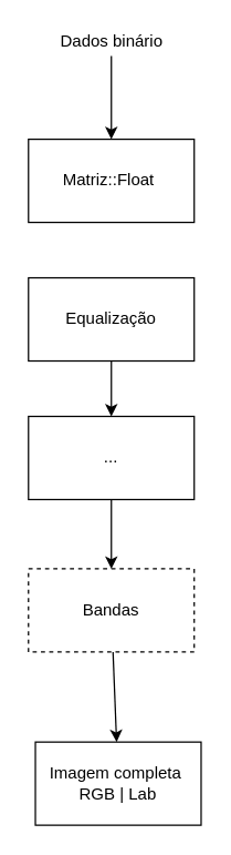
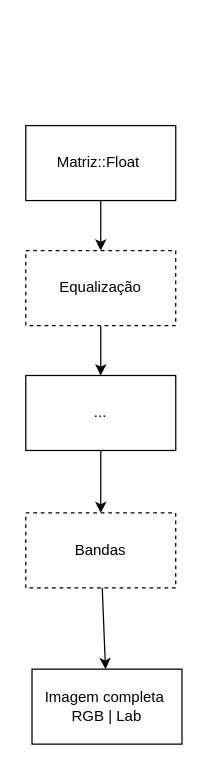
  <mxCell id="0" />
  <mxCell id="1" parent="0" />
- <mxCell id="2" value="" style="edgeStyle=none;html=1;" edge="1" parent="1" source="3" target="5"><mxGeometry relative="1" as="geometry" /></mxCell>
- <mxCell id="3" value="Dados binário" style="text;html=1;align=center;verticalAlign=middle;resizable=0;points=[];autosize=1;strokeColor=none;fillColor=none;" vertex="1" parent="1"><mxGeometry x="35" y="20" width="90" height="20" as="geometry" /></mxCell>
+ <mxCell id="4" value="" style="edgeStyle=none;html=1;" edge="1" parent="1" source="5" target="7"><mxGeometry relative="1" as="geometry" /></mxCell>
  <mxCell id="5" value="Matriz::Float&amp;nbsp;" style="whiteSpace=wrap;html=1;" vertex="1" parent="1"><mxGeometry x="20" y="100" width="120" height="60" as="geometry" /></mxCell>
  <mxCell id="6" value="" style="edgeStyle=none;html=1;" edge="1" parent="1" source="7" target="11"><mxGeometry relative="1" as="geometry" /></mxCell>
- <mxCell id="7" value="Equalização" style="whiteSpace=wrap;html=1;" vertex="1" parent="1"><mxGeometry x="20" y="200" width="120" height="60" as="geometry" /></mxCell>
+ <mxCell id="7" value="Equalização" style="whiteSpace=wrap;html=1;dashed=1;" vertex="1" parent="1"><mxGeometry x="20" y="200" width="120" height="60" as="geometry" /></mxCell>
  <mxCell id="8" value="" style="edgeStyle=none;html=1;" edge="1" parent="1" source="9" target="12"><mxGeometry relative="1" as="geometry" /></mxCell>
  <mxCell id="9" value="Bandas" style="whiteSpace=wrap;html=1;dashed=1;" vertex="1" parent="1"><mxGeometry x="20" y="410" width="120" height="60" as="geometry" /></mxCell>
  <mxCell id="10" value="" style="edgeStyle=none;html=1;" edge="1" parent="1" source="11" target="9"><mxGeometry relative="1" as="geometry" /></mxCell>
  <mxCell id="11" value="..." style="whiteSpace=wrap;html=1;" vertex="1" parent="1"><mxGeometry x="20" y="300" width="120" height="60" as="geometry" /></mxCell>
  <mxCell id="12" value="Imagem completa&amp;nbsp; RGB | Lab" style="whiteSpace=wrap;html=1;" vertex="1" parent="1"><mxGeometry x="25" y="535" width="120" height="60" as="geometry" /></mxCell>
